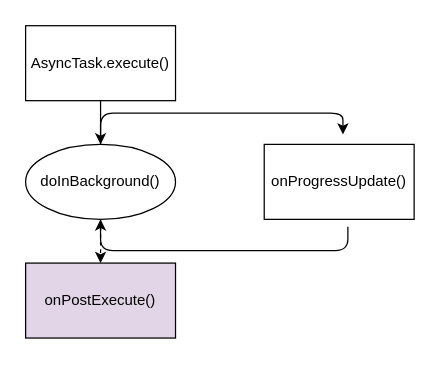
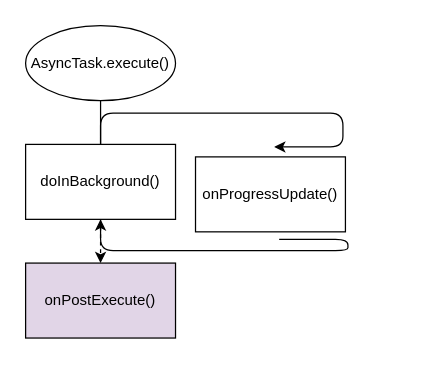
  <mxCell id="0" />
  <mxCell id="1" parent="0" />
- <mxCell id="2" value="AsyncTask.execute()" style="rounded=0;whiteSpace=wrap;html=1;" vertex="1" parent="1"><mxGeometry x="20" y="20" width="120" height="60" as="geometry" /></mxCell>
- <mxCell id="3" value="doInBackground()" style="ellipse;whiteSpace=wrap;html=1;" vertex="1" parent="1"><mxGeometry x="20" y="115" width="120" height="60" as="geometry" /></mxCell>
- <mxCell id="4" value="onProgressUpdate()" style="rounded=0;whiteSpace=wrap;html=1;" vertex="1" parent="1"><mxGeometry x="211" y="115" width="120" height="60" as="geometry" /></mxCell>
+ <mxCell id="2" value="AsyncTask.execute()" style="ellipse;whiteSpace=wrap;html=1;" vertex="1" parent="1"><mxGeometry x="20" y="20" width="120" height="60" as="geometry" /></mxCell>
+ <mxCell id="3" value="doInBackground()" style="rounded=0;whiteSpace=wrap;html=1;" vertex="1" parent="1"><mxGeometry x="20" y="115" width="120" height="60" as="geometry" /></mxCell>
+ <mxCell id="4" value="onProgressUpdate()" style="rounded=0;whiteSpace=wrap;html=1;" vertex="1" parent="1"><mxGeometry x="156" y="125" width="120" height="60" as="geometry" /></mxCell>
  <mxCell id="5" value="onPostExecute()" style="rounded=0;whiteSpace=wrap;html=1;fillColor=#e1d5e7;" vertex="1" parent="1"><mxGeometry x="20" y="210" width="120" height="60" as="geometry" /></mxCell>
- <mxCell id="6" value="" style="endArrow=classic;html=1;entryX=0.5;entryY=0;entryDx=0;entryDy=0;" edge="1" parent="1" source="2" target="3"><mxGeometry width="50" height="50" relative="1" as="geometry"><mxPoint x="81" y="350" as="sourcePoint" /><mxPoint x="131" y="300" as="targetPoint" /></mxGeometry></mxCell>
+ <mxCell id="6" value="" style="endArrow=none;html=1;entryX=0.5;entryY=0;entryDx=0;entryDy=0;" edge="1" parent="1" source="2" target="3"><mxGeometry width="50" height="50" relative="1" as="geometry"><mxPoint x="81" y="350" as="sourcePoint" /><mxPoint x="131" y="300" as="targetPoint" /></mxGeometry></mxCell>
  <mxCell id="7" value="" style="endArrow=classic;html=1;entryX=0.5;entryY=0;entryDx=0;entryDy=0;dashed=1;" edge="1" parent="1" source="3" target="5"><mxGeometry width="50" height="50" relative="1" as="geometry"><mxPoint x="90" y="127" as="sourcePoint" /><mxPoint x="90" y="240" as="targetPoint" /></mxGeometry></mxCell>
  <mxCell id="8" value="" style="edgeStyle=segmentEdgeStyle;endArrow=classic;html=1;entryX=0.525;entryY=-0.133;entryDx=0;entryDy=0;entryPerimeter=0;" edge="1" parent="1" source="3" target="4"><mxGeometry width="50" height="50" relative="1" as="geometry"><mxPoint x="81" y="370" as="sourcePoint" /><mxPoint x="131" y="320" as="targetPoint" /><Array as="points"><mxPoint x="80" y="90" /><mxPoint x="274" y="90" /></Array></mxGeometry></mxCell>
  <mxCell id="9" value="" style="edgeStyle=segmentEdgeStyle;endArrow=classic;html=1;exitX=0.558;exitY=1.1;exitDx=0;exitDy=0;exitPerimeter=0;" edge="1" parent="1" source="4" target="3"><mxGeometry width="50" height="50" relative="1" as="geometry"><mxPoint x="81" y="380" as="sourcePoint" /><mxPoint x="131" y="330" as="targetPoint" /><Array as="points"><mxPoint x="278" y="200" /><mxPoint x="80" y="200" /></Array></mxGeometry></mxCell>
